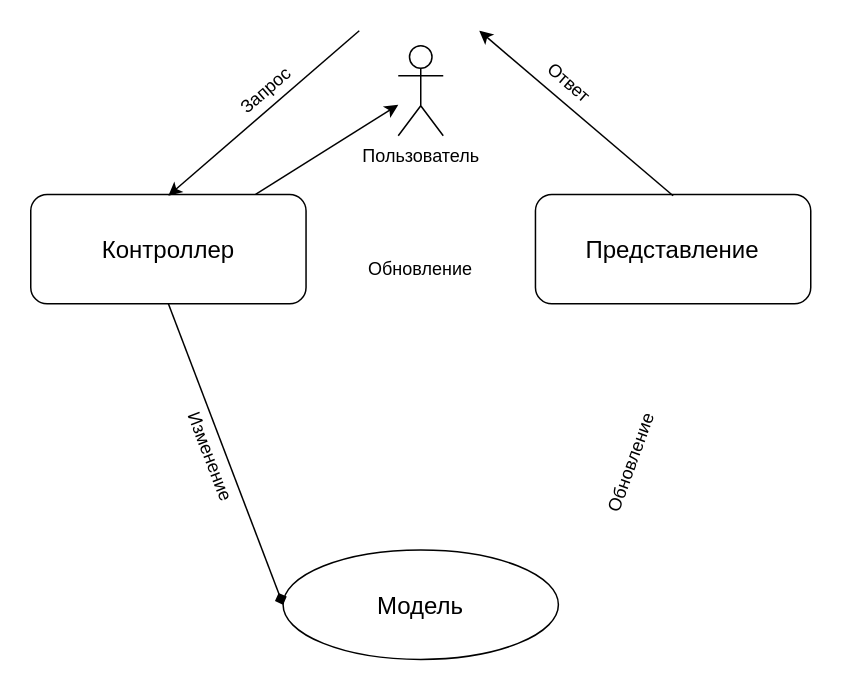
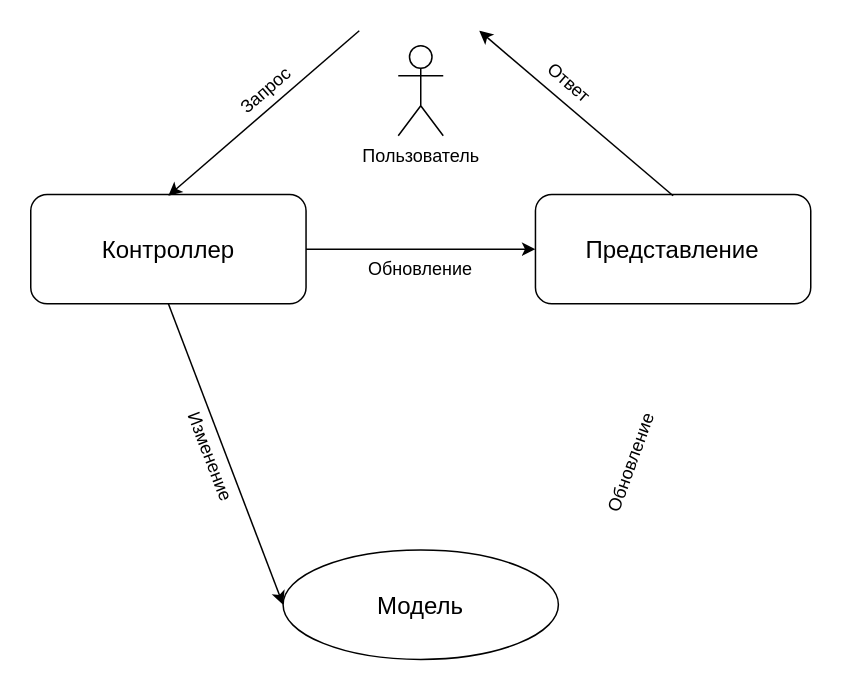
  <mxCell id="0" />
  <mxCell id="1" parent="0" />
  <mxCell id="2" value="&lt;font style=&quot;font-size: 12px&quot;&gt;Обновление&lt;/font&gt;" style="text;html=1;strokeColor=none;fillColor=none;align=center;verticalAlign=middle;whiteSpace=wrap;rounded=0;fontSize=8;container=0;" parent="1" vertex="1"><mxGeometry x="234.118" y="170.003" width="91.765" height="18.235" as="geometry" /></mxCell>
  <mxCell id="3" value="Пользователь" style="shape=umlActor;verticalLabelPosition=bottom;verticalAlign=top;html=1;outlineConnect=0;fontSize=12;container=0;fillColor=none;" parent="1" vertex="1"><mxGeometry x="265" y="30" width="30" height="60" as="geometry" /></mxCell>
  <mxCell id="4" value="" style="endArrow=classic;html=1;rounded=0;fontSize=12;entryX=0.5;entryY=0;entryDx=0;entryDy=0;" parent="1" edge="1"><mxGeometry width="50" height="50" relative="1" as="geometry"><mxPoint x="239" y="20" as="sourcePoint" /><mxPoint x="111.765" y="130" as="targetPoint" /></mxGeometry></mxCell>
  <mxCell id="5" value="" style="endArrow=none;html=1;rounded=0;fontSize=12;entryX=0.5;entryY=0;entryDx=0;entryDy=0;startArrow=classic;startFill=1;endFill=0;" parent="1" edge="1"><mxGeometry width="50" height="50" relative="1" as="geometry"><mxPoint x="319" y="20" as="sourcePoint" /><mxPoint x="448.235" y="130" as="targetPoint" /></mxGeometry></mxCell>
  <mxCell id="6" value="Запрос" style="text;html=1;strokeColor=none;fillColor=none;align=center;verticalAlign=middle;whiteSpace=wrap;rounded=0;fontSize=12;rotation=-40.9;container=0;" parent="1" vertex="1"><mxGeometry x="147" y="45" width="60" height="30" as="geometry" /></mxCell>
  <mxCell id="7" value="Ответ" style="text;html=1;strokeColor=none;fillColor=none;align=center;verticalAlign=middle;whiteSpace=wrap;rounded=0;fontSize=12;rotation=40.9;container=0;" parent="1" vertex="1"><mxGeometry x="349" y="45" width="60" height="20" as="geometry" /></mxCell>
  <mxCell id="8" value="&lt;font style=&quot;font-size: 16px&quot;&gt;Контроллер&lt;/font&gt;" style="rounded=1;whiteSpace=wrap;html=1;container=0;fillColor=none;" parent="1" vertex="1"><mxGeometry x="20" y="129.12" width="183.529" height="72.941" as="geometry" /></mxCell>
  <mxCell id="9" value="&lt;font style=&quot;font-size: 16px&quot;&gt;Представление&lt;/font&gt;" style="rounded=1;whiteSpace=wrap;html=1;container=0;fillColor=none;" parent="1" vertex="1"><mxGeometry x="356.471" y="129.12" width="183.529" height="72.941" as="geometry" /></mxCell>
  <mxCell id="10" value="&lt;font style=&quot;font-size: 16px&quot;&gt;Модель&lt;/font&gt;" style="ellipse;whiteSpace=wrap;html=1;container=0;fillColor=none;" parent="1" vertex="1"><mxGeometry x="188.235" y="366.179" width="183.529" height="72.941" as="geometry" /></mxCell>
- <mxCell id="11" value="" style="endArrow=diamond;html=1;rounded=0;exitX=0.5;exitY=1;exitDx=0;exitDy=0;entryX=0;entryY=0.5;entryDx=0;entryDy=0;" parent="1" source="8" target="10" edge="1"><mxGeometry width="50" height="50" relative="1" as="geometry"><mxPoint x="264.706" y="512.061" as="sourcePoint" /><mxPoint x="341.176" y="420.885" as="targetPoint" /></mxGeometry></mxCell>
+ <mxCell id="11" value="" style="endArrow=classic;html=1;rounded=0;exitX=0.5;exitY=1;exitDx=0;exitDy=0;entryX=0;entryY=0.5;entryDx=0;entryDy=0;" parent="1" source="8" target="10" edge="1"><mxGeometry width="50" height="50" relative="1" as="geometry"><mxPoint x="264.706" y="512.061" as="sourcePoint" /><mxPoint x="341.176" y="420.885" as="targetPoint" /></mxGeometry></mxCell>
  <mxCell id="12" value="&lt;font style=&quot;font-size: 12px&quot;&gt;Обновление&lt;/font&gt;" style="text;html=1;strokeColor=none;fillColor=none;align=center;verticalAlign=middle;whiteSpace=wrap;rounded=0;fontSize=8;rotation=-70;container=0;" parent="1" vertex="1"><mxGeometry x="382.67" y="283.94" width="76.47" height="48.7" as="geometry" /></mxCell>
  <mxCell id="13" value="&lt;font style=&quot;font-size: 12px&quot;&gt;Изменение&lt;/font&gt;" style="text;html=1;strokeColor=none;fillColor=none;align=center;verticalAlign=middle;whiteSpace=wrap;rounded=0;fontSize=8;rotation=69;container=0;" parent="1" vertex="1"><mxGeometry x="93.82" y="290.51" width="91.76" height="26.87" as="geometry" /></mxCell>
- <mxCell id="14" value="" style="endArrow=classic;html=1;rounded=0;fontSize=12;" parent="1" source="8" target="3" edge="1"><mxGeometry width="50" height="50" relative="1" as="geometry"><mxPoint x="730" y="229.12" as="sourcePoint" /><mxPoint x="780" y="179.12" as="targetPoint" /></mxGeometry></mxCell>
+ <mxCell id="14" value="" style="endArrow=classic;html=1;rounded=0;fontSize=12;entryX=0;entryY=0.5;entryDx=0;entryDy=0;" parent="1" source="8" target="9" edge="1"><mxGeometry width="50" height="50" relative="1" as="geometry"><mxPoint x="730" y="229.12" as="sourcePoint" /><mxPoint x="780" y="179.12" as="targetPoint" /></mxGeometry></mxCell>
